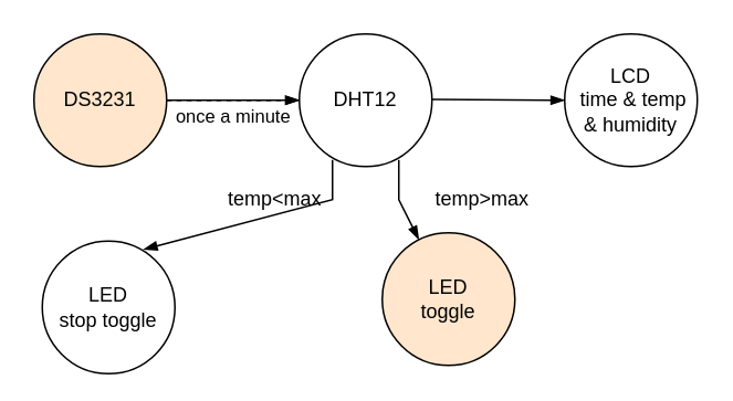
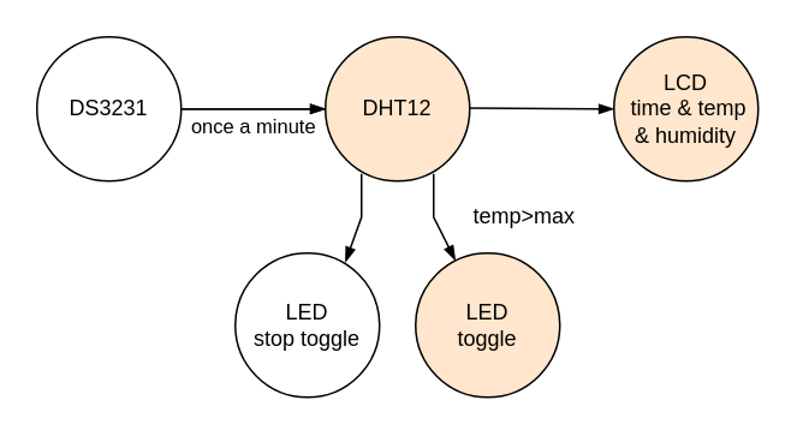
  <mxCell id="0" />
  <mxCell id="1" parent="0" />
- <mxCell id="2" value="LCD&lt;br&gt;&amp;nbsp;time &amp;amp;&amp;nbsp;temp&lt;br&gt;&amp;amp; humidity" style="ellipse;whiteSpace=wrap;html=1;aspect=fixed;" vertex="1" parent="1"><mxGeometry x="340" y="20" width="80" height="80" as="geometry" /></mxCell>
+ <mxCell id="2" value="LCD&lt;br&gt;&amp;nbsp;time &amp;amp;&amp;nbsp;temp&lt;br&gt;&amp;amp; humidity" style="ellipse;whiteSpace=wrap;html=1;aspect=fixed;fillColor=#ffe6cc;" vertex="1" parent="1"><mxGeometry x="340" y="20" width="80" height="80" as="geometry" /></mxCell>
  <mxCell id="3" value="LED&lt;br&gt;toggle" style="ellipse;whiteSpace=wrap;html=1;aspect=fixed;fillColor=#ffe6cc;" vertex="1" parent="1"><mxGeometry x="230" y="140" width="80" height="80" as="geometry" /></mxCell>
- <mxCell id="4" value="LED&lt;br&gt;stop toggle" style="ellipse;whiteSpace=wrap;html=1;aspect=fixed;" vertex="1" parent="1"><mxGeometry x="25" y="145" width="80" height="80" as="geometry" /></mxCell>
- <mxCell id="5" value="DHT12" style="ellipse;whiteSpace=wrap;html=1;aspect=fixed;" vertex="1" parent="1"><mxGeometry x="180" y="20" width="80" height="80" as="geometry" /></mxCell>
- <mxCell id="6" value="" style="edgeStyle=orthogonalEdgeStyle;rounded=0;orthogonalLoop=1;jettySize=auto;html=1;endArrow=blockThin;endFill=1;dashed=1;" edge="1" parent="1" source="7" target="5"><mxGeometry relative="1" as="geometry" /></mxCell>
- <mxCell id="7" value="DS3231" style="ellipse;whiteSpace=wrap;html=1;aspect=fixed;fillColor=#ffe6cc;" vertex="1" parent="1"><mxGeometry x="20" y="20" width="80" height="80" as="geometry" /></mxCell>
+ <mxCell id="4" value="LED&lt;br&gt;stop toggle" style="ellipse;whiteSpace=wrap;html=1;aspect=fixed;" vertex="1" parent="1"><mxGeometry x="130" y="140" width="80" height="80" as="geometry" /></mxCell>
+ <mxCell id="5" value="DHT12" style="ellipse;whiteSpace=wrap;html=1;aspect=fixed;fillColor=#ffe6cc;" vertex="1" parent="1"><mxGeometry x="180" y="20" width="80" height="80" as="geometry" /></mxCell>
+ <mxCell id="6" value="" style="edgeStyle=orthogonalEdgeStyle;rounded=0;orthogonalLoop=1;jettySize=auto;html=1;endArrow=blockThin;endFill=1;" edge="1" parent="1" source="7" target="5"><mxGeometry relative="1" as="geometry" /></mxCell>
+ <mxCell id="7" value="DS3231" style="ellipse;whiteSpace=wrap;html=1;aspect=fixed;" vertex="1" parent="1"><mxGeometry x="20" y="20" width="80" height="80" as="geometry" /></mxCell>
  <mxCell id="8" value="" style="endArrow=blockThin;html=1;rounded=0;endFill=1;exitX=0.25;exitY=0.95;exitDx=0;exitDy=0;exitPerimeter=0;entryX=0.763;entryY=0.063;entryDx=0;entryDy=0;entryPerimeter=0;" edge="1" parent="1" source="5" target="4"><mxGeometry width="50" height="50" relative="1" as="geometry"><mxPoint x="190" y="90" as="sourcePoint" /><mxPoint x="180" y="140" as="targetPoint" /><Array as="points"><mxPoint x="200" y="120" /></Array></mxGeometry></mxCell>
  <mxCell id="9" value="" style="endArrow=blockThin;html=1;rounded=0;endFill=1;" edge="1" parent="1"><mxGeometry width="50" height="50" relative="1" as="geometry"><mxPoint x="100" y="60" as="sourcePoint" /><mxPoint x="180" y="60" as="targetPoint" /><Array as="points" /></mxGeometry></mxCell>
  <mxCell id="10" value="" style="endArrow=blockThin;html=1;rounded=0;endFill=1;" edge="1" parent="1"><mxGeometry width="50" height="50" relative="1" as="geometry"><mxPoint x="260" y="59.5" as="sourcePoint" /><mxPoint x="340" y="60" as="targetPoint" /><Array as="points" /></mxGeometry></mxCell>
  <mxCell id="11" value="once a minute" style="edgeLabel;html=1;align=center;verticalAlign=middle;resizable=0;points=[];" vertex="1" connectable="0" parent="10"><mxGeometry x="-0.35" relative="1" as="geometry"><mxPoint x="-146" y="10" as="offset" /></mxGeometry></mxCell>
  <mxCell id="12" value="" style="endArrow=blockThin;html=1;rounded=0;endFill=1;exitX=0.25;exitY=0.95;exitDx=0;exitDy=0;exitPerimeter=0;" edge="1" parent="1" target="3"><mxGeometry width="50" height="50" relative="1" as="geometry"><mxPoint x="240" y="96" as="sourcePoint" /><mxPoint x="220" y="140" as="targetPoint" /><Array as="points"><mxPoint x="240" y="120" /></Array></mxGeometry></mxCell>
  <mxCell id="13" value="temp&amp;gt;max" style="text;html=1;resizable=0;autosize=1;align=center;verticalAlign=middle;points=[];fillColor=none;strokeColor=none;rounded=0;" vertex="1" parent="1"><mxGeometry x="255" y="110" width="70" height="20" as="geometry" /></mxCell>
- <mxCell id="14" value="temp&amp;lt;max" style="text;html=1;resizable=0;autosize=1;align=center;verticalAlign=middle;points=[];fillColor=none;strokeColor=none;rounded=0;" vertex="1" parent="1"><mxGeometry x="130" y="110" width="70" height="20" as="geometry" /></mxCell>
